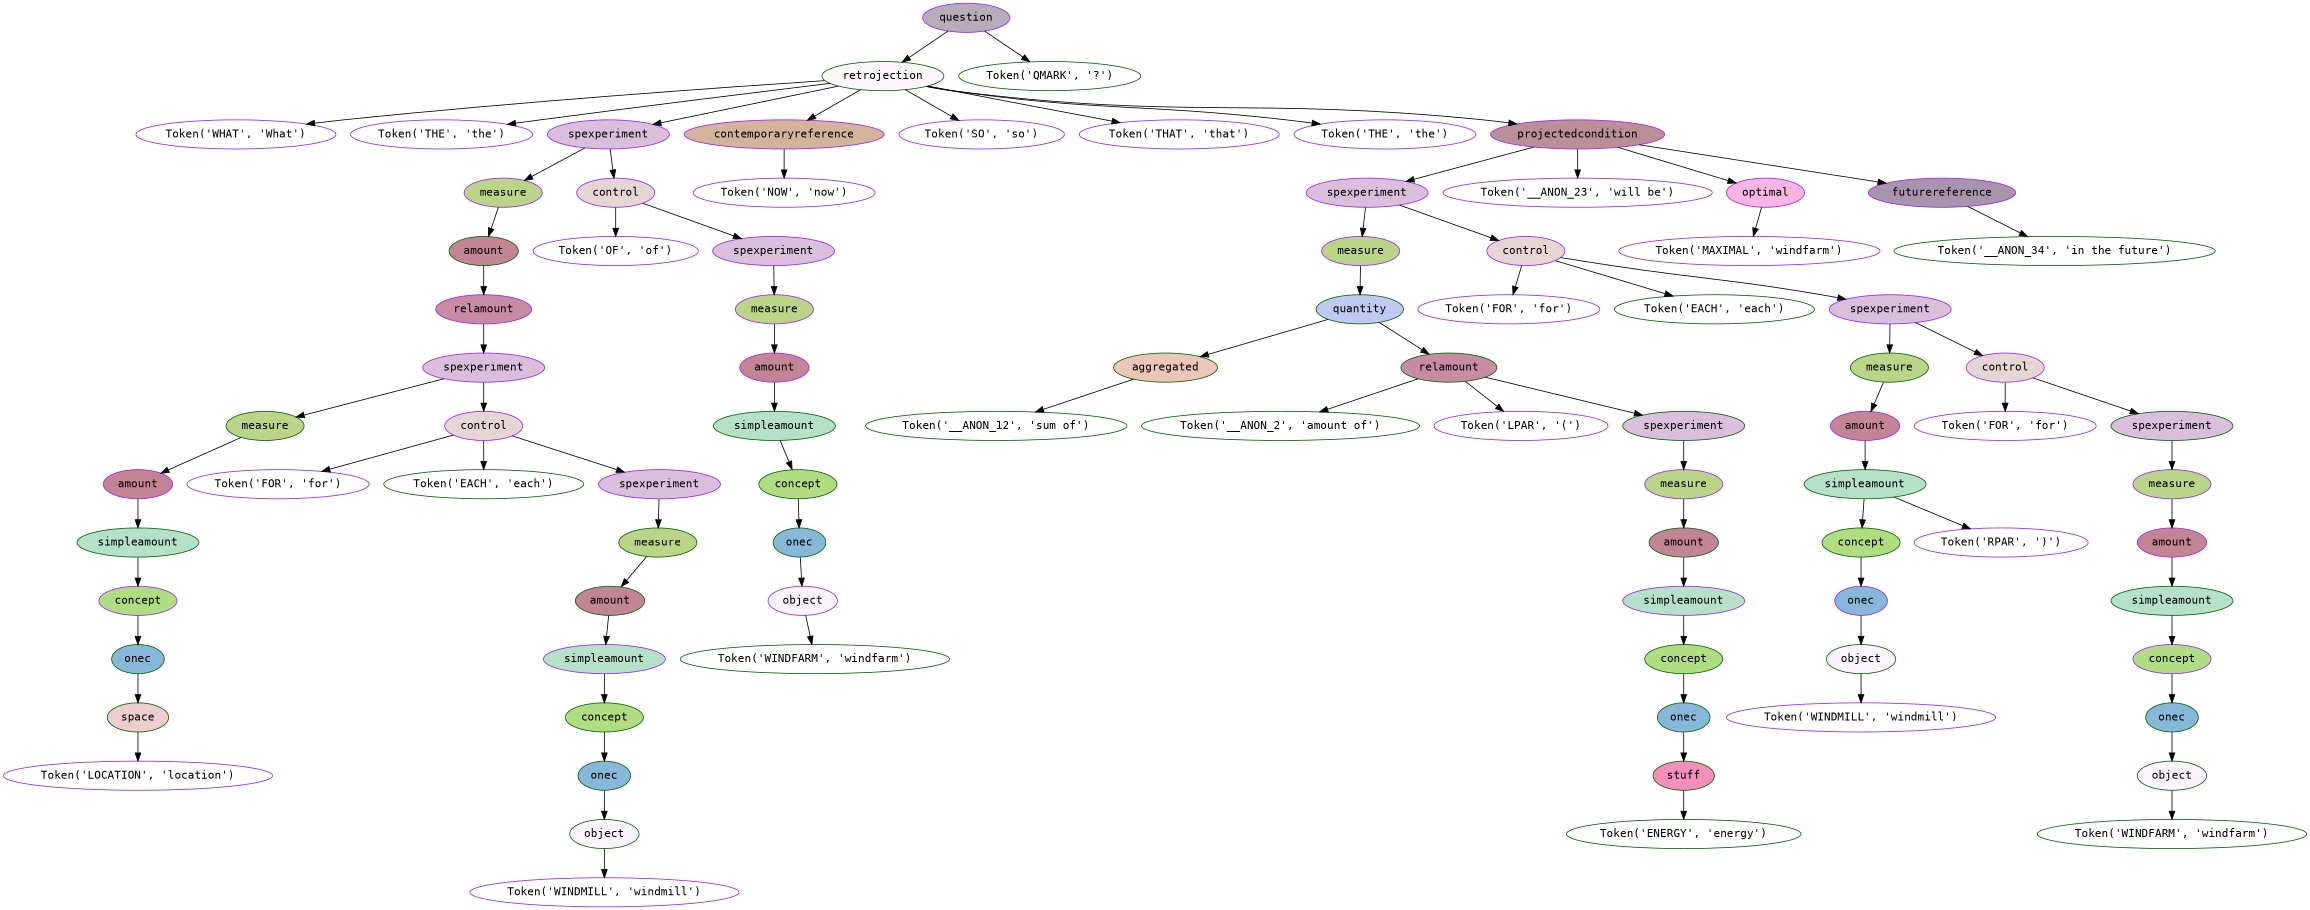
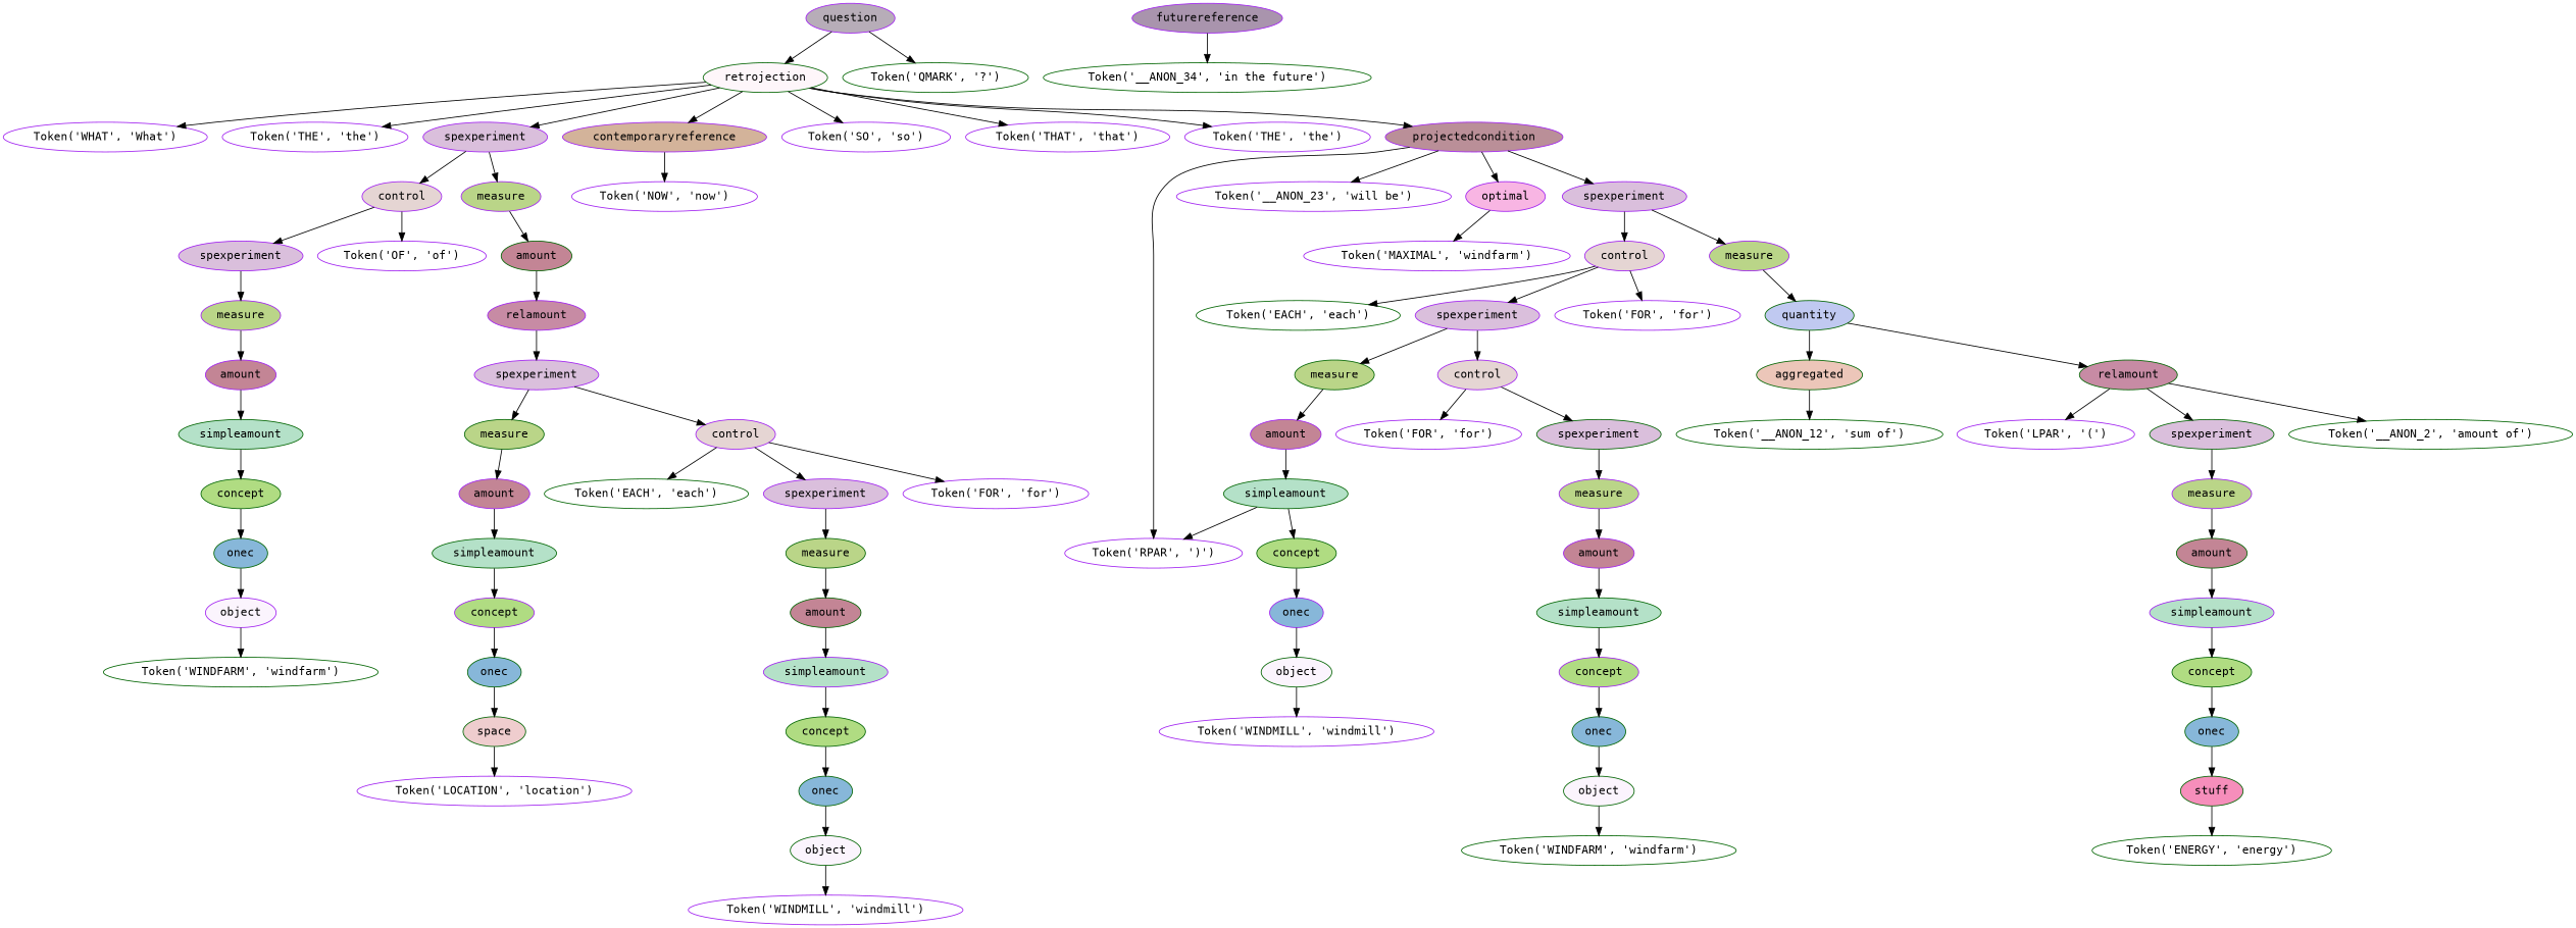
  digraph {
    fontname="DejaVu Sans Mono"
    rankdir=TB
    node [color=purple fontname="DejaVu Sans Mono" style=filled]
    edge [fontname="DejaVu Sans Mono"]
    n1 [label="Token('WHAT', 'What')" style=""]
    n2 [label="Token('THE', 'the')" style=""]
    n3 [label="Token('LOCATION', 'location')" style=""]
    n4 [color=darkgreen fillcolor="#efcdce" label=space]
    n5 [color=darkgreen fillcolor="#87b7d9" label=onec]
    n6 [fillcolor="#b0dc82" label=concept]
    n7 [color=darkgreen fillcolor="#b4e1c8" label=simpleamount]
    n8 [fillcolor="#c38595" label=amount]
    n9 [color=darkgreen fillcolor="#bad588" label=measure]
    n10 [label="Token('FOR', 'for')" style=""]
    n11 [color=darkgreen label="Token('EACH', 'each')" style=""]
    n12 [label="Token('WINDMILL', 'windmill')" style=""]
    n13 [color=darkgreen fillcolor="#fbf4fd" label=object]
    n14 [color=darkgreen fillcolor="#87b7d9" label=onec]
    n15 [color=darkgreen fillcolor="#b0dc82" label=concept]
    n16 [fillcolor="#b4e1c8" label=simpleamount]
    n17 [color=darkgreen fillcolor="#c38595" label=amount]
    n18 [color=darkgreen fillcolor="#bad588" label=measure]
    n19 [fillcolor="#dabfdc" label=spexperiment]
    n20 [fillcolor="#e5d5d3" label=control]
    n21 [fillcolor="#dabfdc" label=spexperiment]
    n22 [fillcolor="#c78ba4" label=relamount]
    n23 [color=darkgreen fillcolor="#c38595" label=amount]
    n24 [fillcolor="#bad588" label=measure]
    n25 [label="Token('OF', 'of')" style=""]
    n26 [color=darkgreen label="Token('WINDFARM', 'windfarm')" style=""]
    n27 [fillcolor="#fbf4fd" label=object]
    n28 [color=darkgreen fillcolor="#87b7d9" label=onec]
    n29 [color=darkgreen fillcolor="#b0dc82" label=concept]
    n30 [color=darkgreen fillcolor="#b4e1c8" label=simpleamount]
    n31 [fillcolor="#c38595" label=amount]
    n32 [fillcolor="#bad588" label=measure]
    n33 [fillcolor="#dabfdc" label=spexperiment]
    n34 [fillcolor="#e5d5d3" label=control]
    n35 [fillcolor="#dabfdc" label=spexperiment]
    n36 [label="Token('NOW', 'now')" style=""]
    n37 [fillcolor="#d3b39a" label=contemporaryreference]
    n38 [label="Token('SO', 'so')" style=""]
    n39 [label="Token('THAT', 'that')" style=""]
    n40 [label="Token('THE', 'the')" style=""]
    n41 [color=darkgreen label="Token('__ANON_12', 'sum of')" style=""]
    n42 [color=darkgreen fillcolor="#ecc6b9" label=aggregated]
    n43 [color=darkgreen label="Token('__ANON_2', 'amount of')" style=""]
    n44 [label="Token('LPAR', '(')" style=""]
    n45 [color=darkgreen label="Token('ENERGY', 'energy')" style=""]
    n46 [color=darkgreen fillcolor="#f68ebb" label=stuff]
    n47 [color=darkgreen fillcolor="#87b7d9" label=onec]
    n48 [color=darkgreen fillcolor="#b0dc82" label=concept]
    n49 [fillcolor="#b4e1c8" label=simpleamount]
    n50 [color=darkgreen fillcolor="#c38595" label=amount]
    n51 [fillcolor="#bad588" label=measure]
    n52 [color=darkgreen fillcolor="#dabfdc" label=spexperiment]
    n53 [color=darkgreen fillcolor="#c78ba4" label=relamount]
    n54 [color=darkgreen fillcolor="#c0c9f1" label=quantity]
    n55 [fillcolor="#bad588" label=measure]
    n56 [label="Token('FOR', 'for')" style=""]
    n57 [color=darkgreen label="Token('EACH', 'each')" style=""]
    n58 [label="Token('WINDMILL', 'windmill')" style=""]
    n59 [color=darkgreen fillcolor="#fbf4fd" label=object]
    n60 [fillcolor="#87b7d9" label=onec]
    n61 [color=darkgreen fillcolor="#b0dc82" label=concept]
    n62 [label="Token('RPAR', ')')" style=""]
    n63 [color=darkgreen fillcolor="#b4e1c8" label=simpleamount]
    n64 [fillcolor="#c38595" label=amount]
    n65 [color=darkgreen fillcolor="#bad588" label=measure]
    n66 [label="Token('FOR', 'for')" style=""]
    n67 [color=darkgreen label="Token('WINDFARM', 'windfarm')" style=""]
    n68 [color=darkgreen fillcolor="#fbf4fd" label=object]
    n69 [color=darkgreen fillcolor="#87b7d9" label=onec]
    n70 [fillcolor="#b0dc82" label=concept]
    n71 [color=darkgreen fillcolor="#b4e1c8" label=simpleamount]
    n72 [fillcolor="#c38595" label=amount]
    n73 [fillcolor="#bad588" label=measure]
    n74 [color=darkgreen fillcolor="#dabfdc" label=spexperiment]
    n75 [fillcolor="#e5d5d3" label=control]
    n76 [fillcolor="#dabfdc" label=spexperiment]
    n77 [fillcolor="#e5d5d3" label=control]
    n78 [fillcolor="#dabfdc" label=spexperiment]
    n79 [label="Token('__ANON_23', 'will be')" style=""]
    n80 [label="Token('MAXIMAL', 'windfarm')" style=""]
    n81 [fillcolor="#f8b5e3" label=optimal]
    n82 [color=darkgreen label="Token('__ANON_34', 'in the future')" style=""]
    n83 [fillcolor="#a994ad" label=futurereference]
    n84 [fillcolor="#ba8f98" label=projectedcondition]
    n85 [color=darkgreen fillcolor="#fef6fa" label=retrojection]
    n86 [color=darkgreen label="Token('QMARK', '?')" style=""]
    n87 [fillcolor="#b7adb8" label=question]
    n4 -> n3
    n5 -> n4
    n6 -> n5
    n7 -> n6
    n8 -> n7
    n9 -> n8
    n13 -> n12
    n14 -> n13
    n15 -> n14
    n16 -> n15
    n17 -> n16
    n18 -> n17
    n19 -> n18
    n20 -> n10
    n20 -> n11
    n20 -> n19
    n21 -> n9
    n21 -> n20
    n22 -> n21
    n23 -> n22
    n24 -> n23
    n27 -> n26
    n28 -> n27
    n29 -> n28
    n30 -> n29
    n31 -> n30
    n32 -> n31
    n33 -> n32
    n34 -> n25
    n34 -> n33
    n35 -> n24
    n35 -> n34
    n37 -> n36
    n42 -> n41
    n46 -> n45
    n47 -> n46
    n48 -> n47
    n49 -> n48
    n50 -> n49
    n51 -> n50
    n52 -> n51
    n53 -> n43
    n53 -> n44
    n53 -> n52
    n54 -> n42
    n54 -> n53
    n55 -> n54
    n59 -> n58
    n60 -> n59
    n61 -> n60
    n63 -> n61
    n63 -> n62
    n64 -> n63
    n65 -> n64
    n68 -> n67
    n69 -> n68
    n70 -> n69
    n71 -> n70
    n72 -> n71
    n73 -> n72
    n74 -> n73
    n75 -> n66
    n75 -> n74
    n76 -> n65
    n76 -> n75
    n77 -> n56
    n77 -> n57
    n77 -> n76
    n78 -> n55
    n78 -> n77
    n81 -> n80
    n83 -> n82
    n84 -> n78
    n84 -> n79
    n84 -> n81
-   n84 -> n83
+   n84 -> n62
    n85 -> n1
    n85 -> n2
    n85 -> n35
    n85 -> n37
    n85 -> n38
    n85 -> n39
    n85 -> n40
    n85 -> n84
    n87 -> n85
    n87 -> n86
  }
